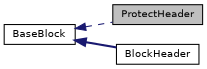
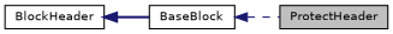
  digraph {
    rankdir=LR
    node [color=black fillcolor=white fontname=Helvetica fontsize=10 shape=record style=filled]
    edge [color=midnightblue dir=back fontname=Helvetica fontsize=10 labelfontname=Helvetica labelfontsize=10]
    n1 [fillcolor=grey75 fontcolor=black height=0.2 label=ProtectHeader width=0.4]
    n2 [height=0.2 label=BlockHeader width=0.4]
    n3 [height=0.2 label=BaseBlock width=0.4]
    n3 -> n1 [style=dashed]
-   n3 -> n2 [style=bold]
+   n2 -> n3 [style=bold]
  }
